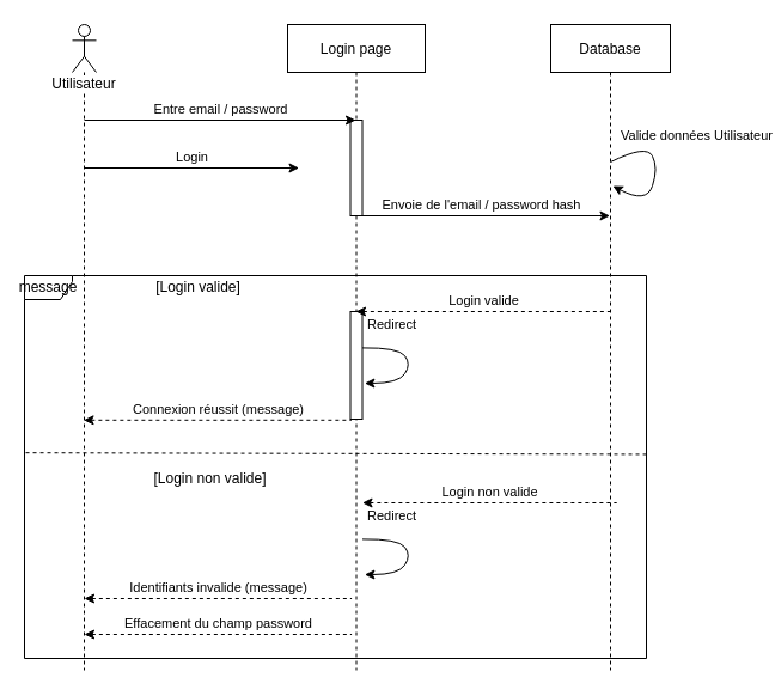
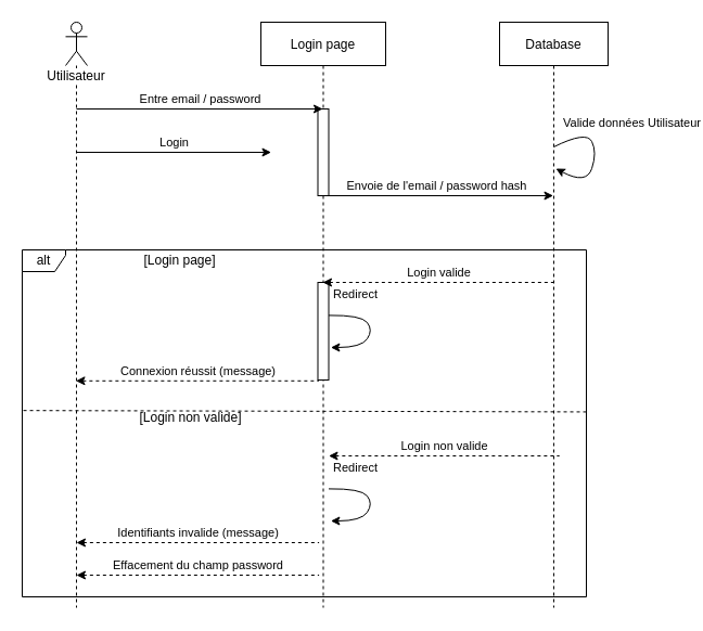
  <mxCell id="0" />
  <mxCell id="1" parent="0" />
  <mxCell id="2" value="Login page" style="shape=umlLifeline;perimeter=lifelinePerimeter;container=1;collapsible=0;recursiveResize=0;rounded=0;shadow=0;strokeWidth=1;" parent="1" vertex="1"><mxGeometry x="240" y="20" width="115" height="540" as="geometry" /></mxCell>
  <mxCell id="3" value="" style="points=[];perimeter=orthogonalPerimeter;rounded=0;shadow=0;strokeWidth=1;" parent="2" vertex="1"><mxGeometry x="52.5" y="80" width="10" height="80" as="geometry" /></mxCell>
  <mxCell id="4" value="Envoie de l'email / password hash" style="endArrow=classic;html=1;rounded=0;verticalAlign=bottom;" edge="1" parent="2" target="9"><mxGeometry width="50" height="50" relative="1" as="geometry"><mxPoint x="55" y="160" as="sourcePoint" /><mxPoint x="165.0" y="160" as="targetPoint" /></mxGeometry></mxCell>
  <mxCell id="5" value="Redirect" style="curved=1;endArrow=classic;html=1;rounded=0;exitX=0.5;exitY=0.213;exitDx=0;exitDy=0;exitPerimeter=0;entryX=0.519;entryY=0.25;entryDx=0;entryDy=0;entryPerimeter=0;verticalAlign=bottom;" edge="1" parent="2"><mxGeometry x="-0.473" y="10" width="50" height="50" relative="1" as="geometry"><mxPoint x="62.5" y="270.4" as="sourcePoint" /><mxPoint x="64.4" y="300" as="targetPoint" /><Array as="points"><mxPoint x="92.5" y="270" /><mxPoint x="103.5" y="284" /><mxPoint x="92.5" y="300" /></Array><mxPoint as="offset" /></mxGeometry></mxCell>
  <mxCell id="6" value="" style="points=[];perimeter=orthogonalPerimeter;rounded=0;shadow=0;strokeWidth=1;" vertex="1" parent="2"><mxGeometry x="52.5" y="240" width="10" height="90" as="geometry" /></mxCell>
  <mxCell id="7" value="Redirect" style="curved=1;endArrow=classic;html=1;rounded=0;exitX=0.5;exitY=0.213;exitDx=0;exitDy=0;exitPerimeter=0;entryX=0.519;entryY=0.25;entryDx=0;entryDy=0;entryPerimeter=0;verticalAlign=bottom;" edge="1" parent="2"><mxGeometry x="-0.473" y="10" width="50" height="50" relative="1" as="geometry"><mxPoint x="62.5" y="430.4" as="sourcePoint" /><mxPoint x="64.4" y="460" as="targetPoint" /><Array as="points"><mxPoint x="92.5" y="430" /><mxPoint x="103.5" y="444" /><mxPoint x="92.5" y="460" /></Array><mxPoint as="offset" /></mxGeometry></mxCell>
  <mxCell id="8" value="Login non valide" style="endArrow=none;html=1;rounded=0;verticalAlign=bottom;startArrow=classic;startFill=1;endFill=0;dashed=1;" edge="1" parent="2"><mxGeometry width="50" height="50" relative="1" as="geometry"><mxPoint x="62.5" y="400" as="sourcePoint" /><mxPoint x="275.19" y="400" as="targetPoint" /></mxGeometry></mxCell>
  <mxCell id="9" value="Database" style="shape=umlLifeline;perimeter=lifelinePerimeter;container=1;collapsible=0;recursiveResize=0;rounded=0;shadow=0;strokeWidth=1;" vertex="1" parent="1"><mxGeometry x="460" y="20" width="100" height="540" as="geometry" /></mxCell>
  <mxCell id="10" value="Login valide" style="endArrow=none;html=1;rounded=0;verticalAlign=bottom;startArrow=classic;startFill=1;endFill=0;dashed=1;" edge="1" parent="9" source="2"><mxGeometry width="50" height="50" relative="1" as="geometry"><mxPoint x="-60" y="240" as="sourcePoint" /><mxPoint x="50.0" y="240" as="targetPoint" /></mxGeometry></mxCell>
  <mxCell id="11" value="Entre email / password" style="endArrow=classic;html=1;rounded=0;verticalAlign=bottom;" edge="1" parent="1" target="2"><mxGeometry width="50" height="50" relative="1" as="geometry"><mxPoint x="70" y="100" as="sourcePoint" /><mxPoint x="180" y="100" as="targetPoint" /></mxGeometry></mxCell>
  <mxCell id="12" value="Login" style="endArrow=classic;html=1;rounded=0;verticalAlign=bottom;" edge="1" parent="1"><mxGeometry width="50" height="50" relative="1" as="geometry"><mxPoint x="70" y="140" as="sourcePoint" /><mxPoint x="249.5" y="140" as="targetPoint" /></mxGeometry></mxCell>
  <mxCell id="13" value="Valide données Utilisateur" style="curved=1;endArrow=classic;html=1;rounded=0;exitX=0.5;exitY=0.213;exitDx=0;exitDy=0;exitPerimeter=0;entryX=0.519;entryY=0.25;entryDx=0;entryDy=0;entryPerimeter=0;verticalAlign=bottom;" edge="1" parent="1" source="9" target="9"><mxGeometry x="0.003" y="32" width="50" height="50" relative="1" as="geometry"><mxPoint x="300" y="180" as="sourcePoint" /><mxPoint x="350" y="130" as="targetPoint" /><Array as="points"><mxPoint x="540" y="120" /><mxPoint x="550" y="140" /><mxPoint x="540" y="170" /></Array><mxPoint x="3" y="-32" as="offset" /></mxGeometry></mxCell>
- <mxCell id="14" value="message" style="shape=umlFrame;whiteSpace=wrap;html=1;width=40;height=20;" vertex="1" parent="1"><mxGeometry y="230" width="520" height="320" as="geometry" x="20" /></mxCell>
+ <mxCell id="14" value="alt" style="shape=umlFrame;whiteSpace=wrap;html=1;width=40;height=20;" vertex="1" parent="1"><mxGeometry y="230" width="520" height="320" as="geometry" x="20" /></mxCell>
  <mxCell id="15" value="Utilisateur" style="shape=umlLifeline;participant=umlActor;perimeter=lifelinePerimeter;whiteSpace=wrap;html=1;container=1;collapsible=0;recursiveResize=0;verticalAlign=top;spacingTop=36;outlineConnect=0;align=center;labelBackgroundColor=default;size=40;" vertex="1" parent="1"><mxGeometry x="60" y="20" width="20" height="540" as="geometry" /></mxCell>
  <mxCell id="16" value="Connexion réussit (message)" style="endArrow=none;html=1;rounded=0;verticalAlign=bottom;startArrow=classic;startFill=1;endFill=0;dashed=1;entryX=0.091;entryY=1.009;entryDx=0;entryDy=0;entryPerimeter=0;" edge="1" parent="1" source="15" target="6"><mxGeometry width="50" height="50" relative="1" as="geometry"><mxPoint x="140" y="350" as="sourcePoint" /><mxPoint x="405" y="350" as="targetPoint" /></mxGeometry></mxCell>
  <mxCell id="17" value="Identifiants invalide (message)" style="endArrow=none;html=1;rounded=0;verticalAlign=bottom;startArrow=classic;startFill=1;endFill=0;dashed=1;entryX=0.091;entryY=1.009;entryDx=0;entryDy=0;entryPerimeter=0;" edge="1" parent="1"><mxGeometry width="50" height="50" relative="1" as="geometry"><mxPoint x="70" y="500" as="sourcePoint" /><mxPoint x="293.6" y="500" as="targetPoint" /></mxGeometry></mxCell>
  <mxCell id="18" value="Effacement du champ password" style="endArrow=none;html=1;rounded=0;verticalAlign=bottom;startArrow=classic;startFill=1;endFill=0;dashed=1;entryX=0.091;entryY=1.009;entryDx=0;entryDy=0;entryPerimeter=0;" edge="1" parent="1"><mxGeometry width="50" height="50" relative="1" as="geometry"><mxPoint x="70" y="530" as="sourcePoint" /><mxPoint x="293.6" y="530" as="targetPoint" /></mxGeometry></mxCell>
  <mxCell id="19" value="" style="endArrow=none;dashed=1;html=1;rounded=0;exitX=0.002;exitY=0.463;exitDx=0;exitDy=0;exitPerimeter=0;entryX=1.001;entryY=0.467;entryDx=0;entryDy=0;entryPerimeter=0;" edge="1" parent="1" source="14" target="14"><mxGeometry width="50" height="50" relative="1" as="geometry"><mxPoint x="570" y="360" as="sourcePoint" /><mxPoint x="670" y="360" as="targetPoint" /></mxGeometry></mxCell>
- <mxCell id="20" value="[Login valide]" style="text;html=1;align=center;verticalAlign=middle;resizable=0;points=[];autosize=1;strokeColor=none;fillColor=none;" vertex="1" parent="1"><mxGeometry x="120" y="230" width="90" height="20" as="geometry" /></mxCell>
- <mxCell id="21" value="[Login non valide]" style="text;html=1;align=center;verticalAlign=middle;resizable=0;points=[];autosize=1;strokeColor=none;fillColor=none;" vertex="1" parent="1"><mxGeometry x="120" y="390" width="110" height="20" as="geometry" /></mxCell>
+ <mxCell id="20" value="[Login page]" style="text;html=1;align=center;verticalAlign=middle;resizable=0;points=[];autosize=1;strokeColor=none;fillColor=none;" vertex="1" parent="1"><mxGeometry x="120" y="230" width="90" height="20" as="geometry" /></mxCell>
+ <mxCell id="21" value="[Login non valide]" style="text;html=1;align=center;verticalAlign=middle;resizable=0;points=[];autosize=1;strokeColor=none;fillColor=none;" vertex="1" parent="1"><mxGeometry x="120" y="375" width="110" height="20" as="geometry" /></mxCell>
